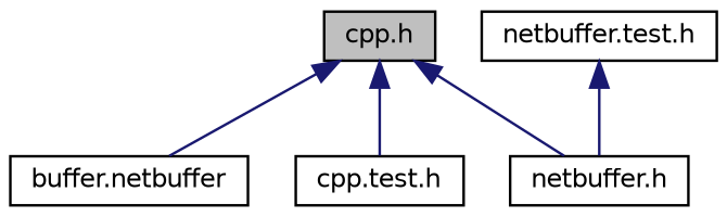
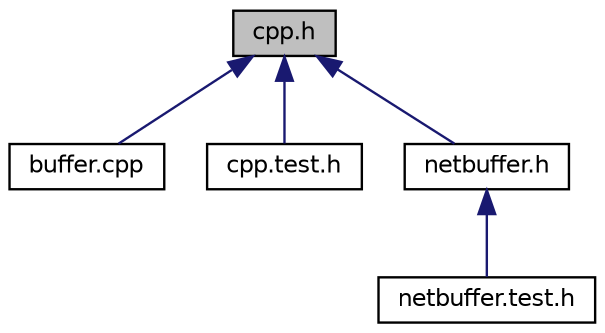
  digraph {
    node [color=black fillcolor=white fontname=Helvetica fontsize=10 shape=record style=filled]
    edge [color=midnightblue dir=back fontname=Helvetica fontsize=10 labelfontname=Helvetica labelfontsize=10 style=solid]
    n1 [fillcolor=grey75 fontcolor=black height=0.2 label="cpp.h" width=0.4]
-   n2 [height=0.2 label="buffer.netbuffer" width=0.4]
+   n2 [height=0.2 label="buffer.cpp" width=0.4]
    n3 [height=0.2 label="cpp.test.h" width=0.4]
    n4 [height=0.2 label="netbuffer.h" width=0.4]
    n5 [height=0.2 label="netbuffer.test.h" width=0.4]
    n1 -> n2
    n1 -> n3
    n1 -> n4
-   n5 -> n4
+   n4 -> n5
  }
